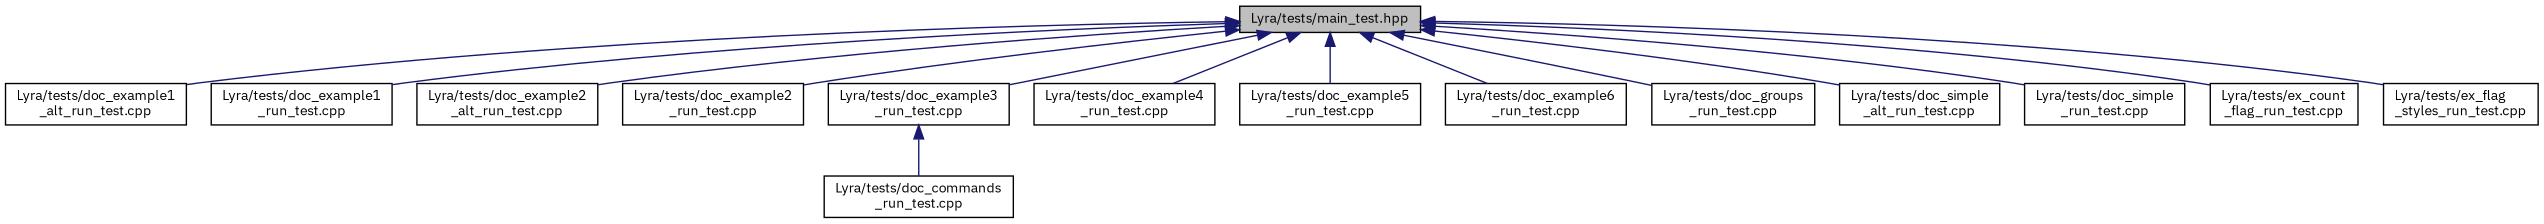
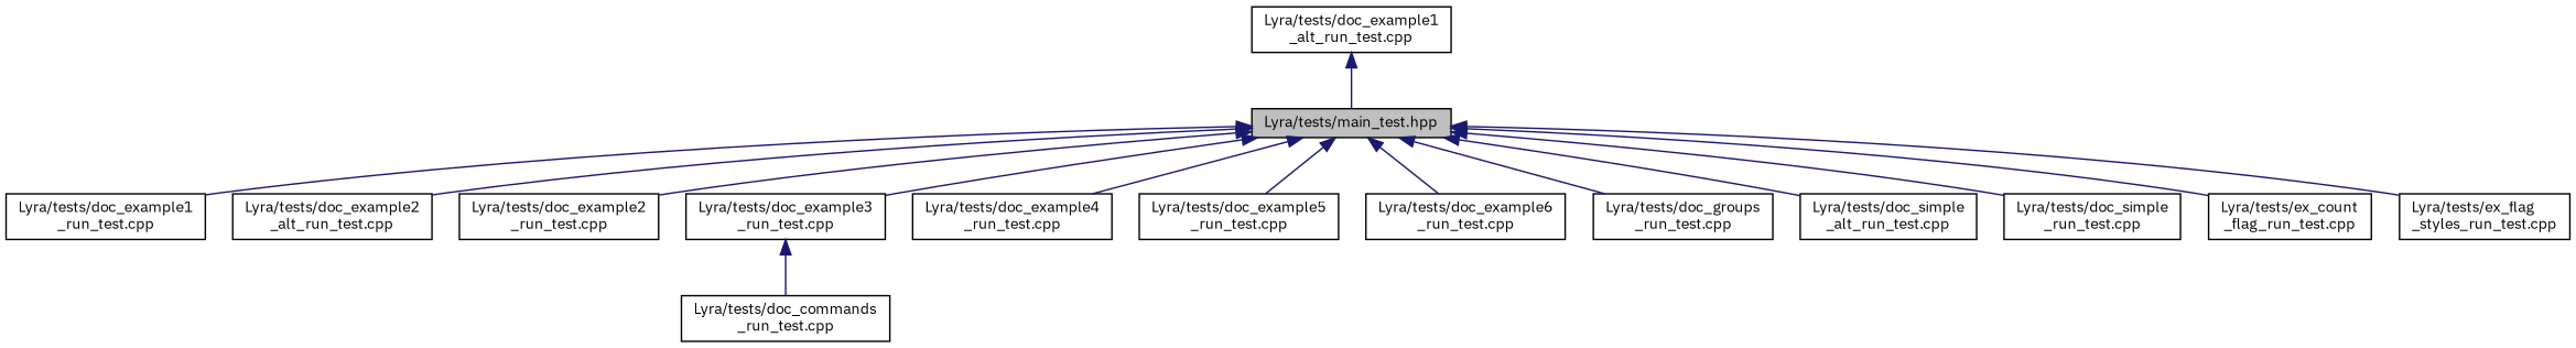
  digraph {
    fontname="IBM Plex Sans"
    node [color=black fillcolor=white fontname="IBM Plex Sans" fontsize=10 shape=record style=filled]
    edge [color=midnightblue dir=back fontname="IBM Plex Sans" fontsize=10 labelfontname=Helvetica labelfontsize=10 style=solid]
    n1 [fillcolor=grey75 fontcolor=black height=0.2 label="Lyra/tests/main_test.hpp" width=0.4]
    n2 [height=0.2 label="Lyra/tests/doc_example1\l_alt_run_test.cpp" width=0.4]
    n3 [height=0.2 label="Lyra/tests/doc_example1\l_run_test.cpp" width=0.4]
    n4 [height=0.2 label="Lyra/tests/doc_example2\l_alt_run_test.cpp" width=0.4]
    n5 [height=0.2 label="Lyra/tests/doc_example2\l_run_test.cpp" width=0.4]
    n6 [height=0.2 label="Lyra/tests/doc_example3\l_run_test.cpp" width=0.4]
    n7 [height=0.2 label="Lyra/tests/doc_example4\l_run_test.cpp" width=0.4]
    n8 [height=0.2 label="Lyra/tests/doc_example5\l_run_test.cpp" width=0.4]
    n9 [height=0.2 label="Lyra/tests/doc_example6\l_run_test.cpp" width=0.4]
    n10 [height=0.2 label="Lyra/tests/doc_groups\l_run_test.cpp" width=0.4]
    n11 [height=0.2 label="Lyra/tests/doc_simple\l_alt_run_test.cpp" width=0.4]
    n12 [height=0.2 label="Lyra/tests/doc_simple\l_run_test.cpp" width=0.4]
    n13 [height=0.2 label="Lyra/tests/ex_count\l_flag_run_test.cpp" width=0.4]
    n14 [height=0.2 label="Lyra/tests/ex_flag\l_styles_run_test.cpp" width=0.4]
    n15 [height=0.2 label="Lyra/tests/doc_commands\l_run_test.cpp" width=0.4]
-   n1 -> n2
+   n2 -> n1
    n1 -> n3
    n1 -> n4
    n1 -> n5
    n1 -> n6
    n1 -> n7
    n1 -> n8
    n1 -> n9
    n1 -> n10
    n1 -> n11
    n1 -> n12
    n1 -> n13
    n1 -> n14
    n6 -> n15
  }
